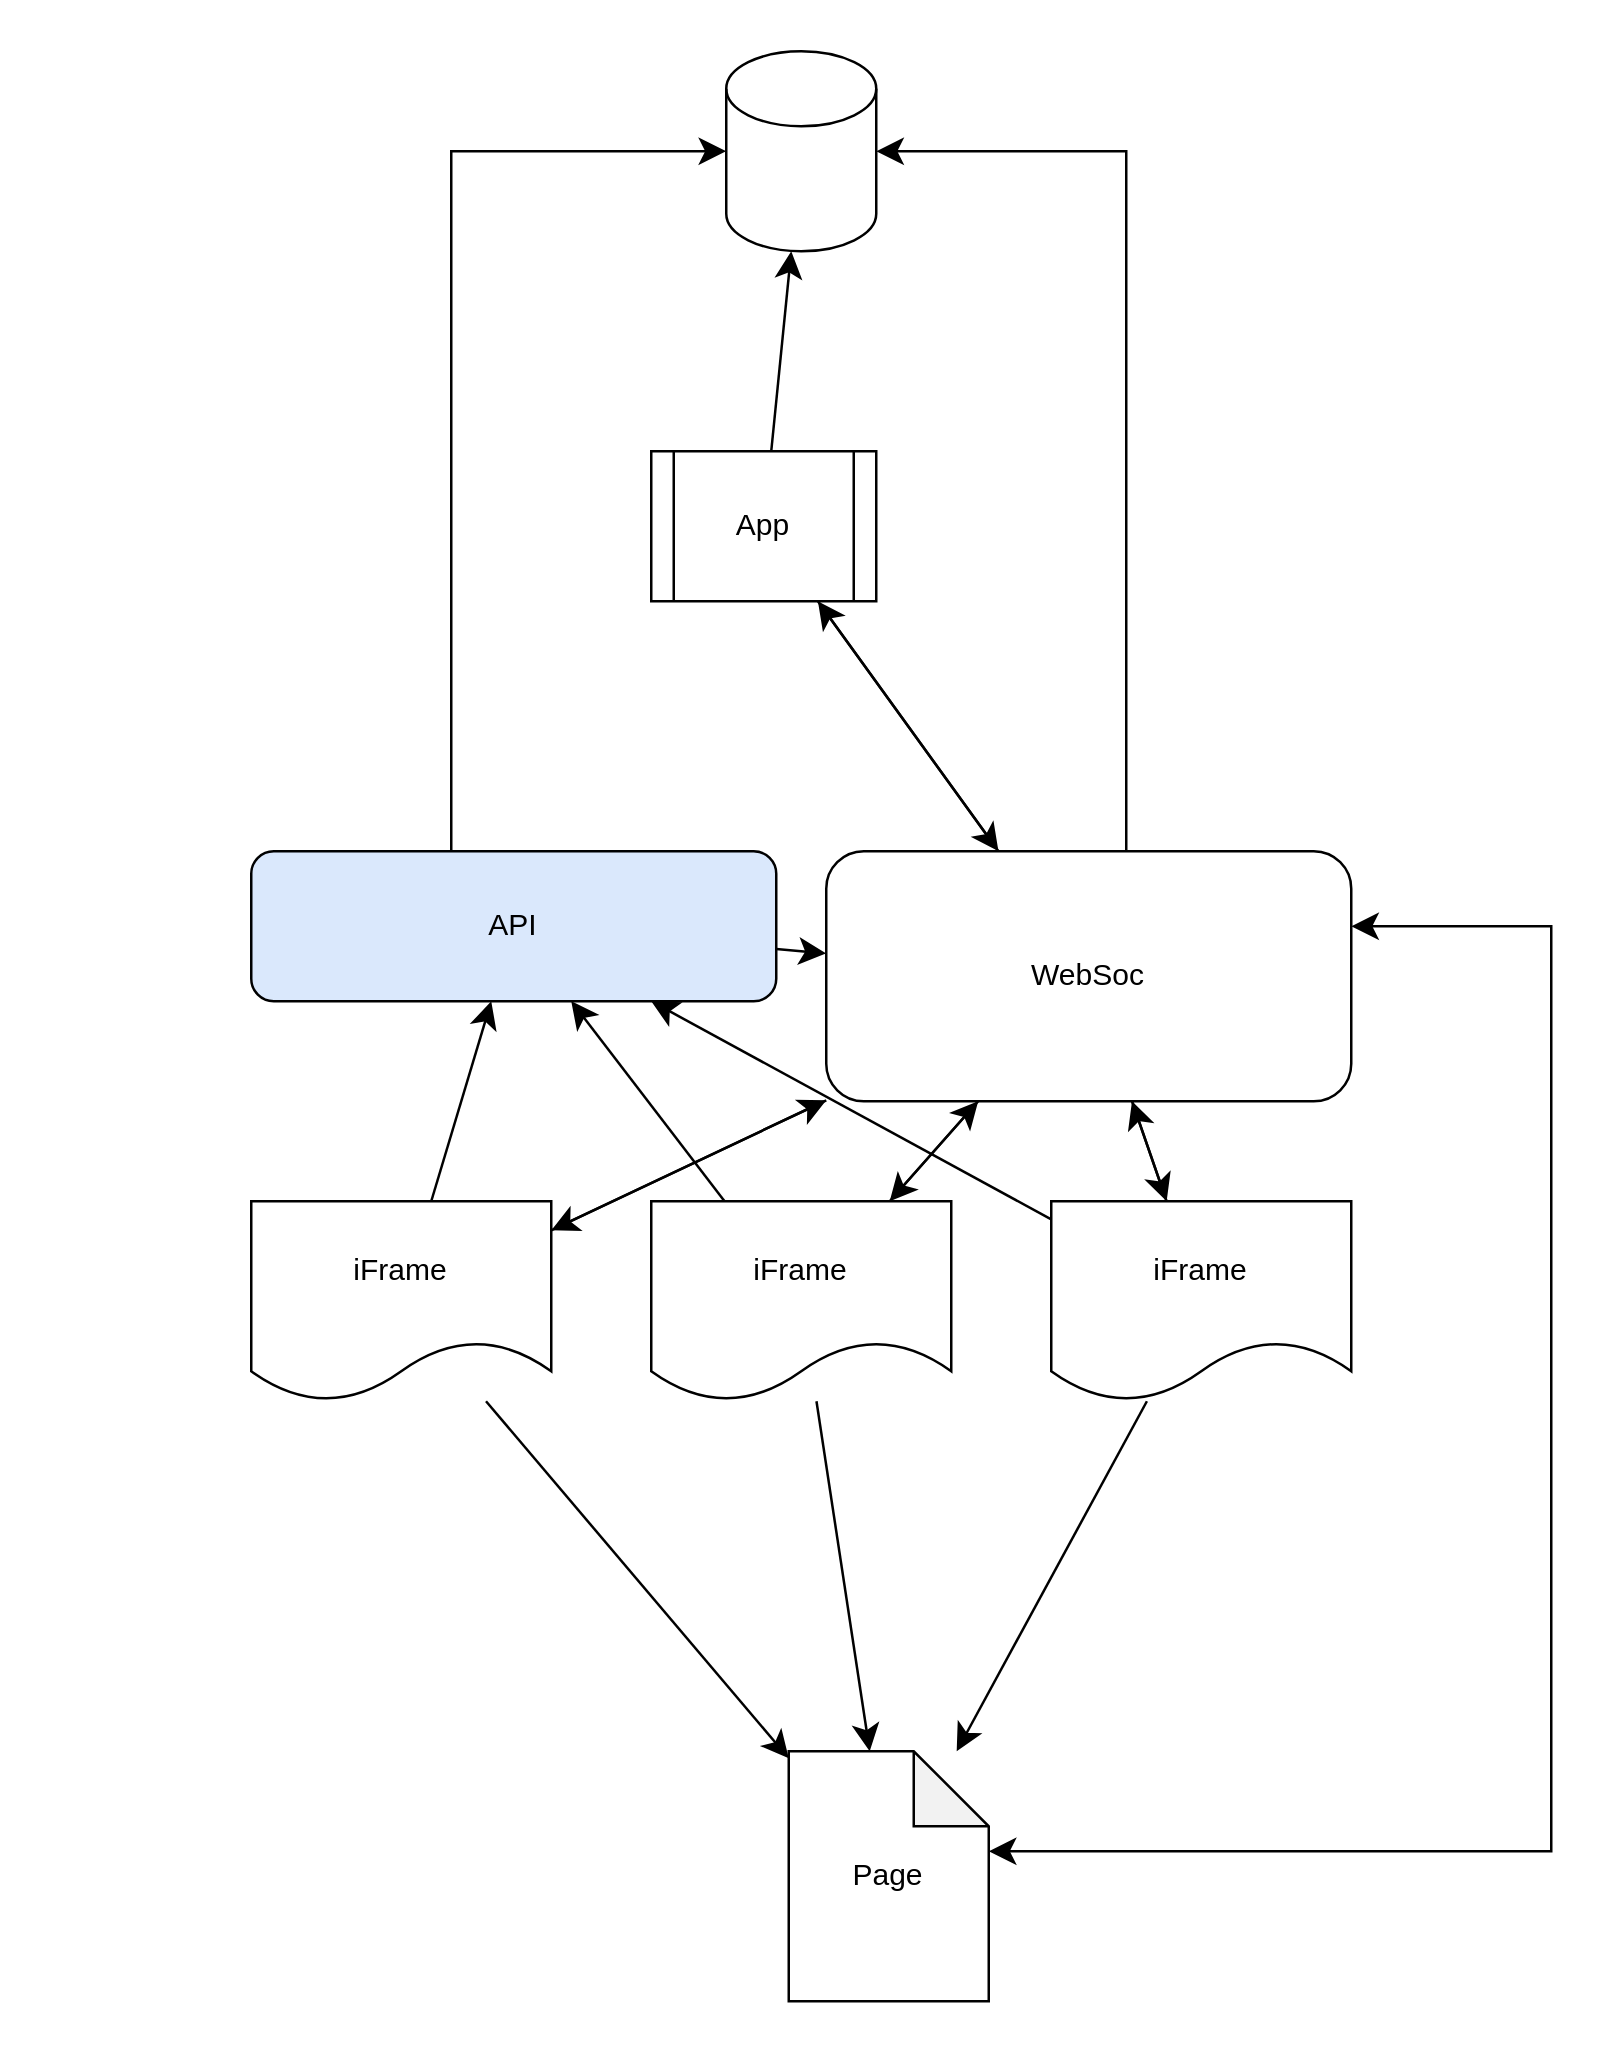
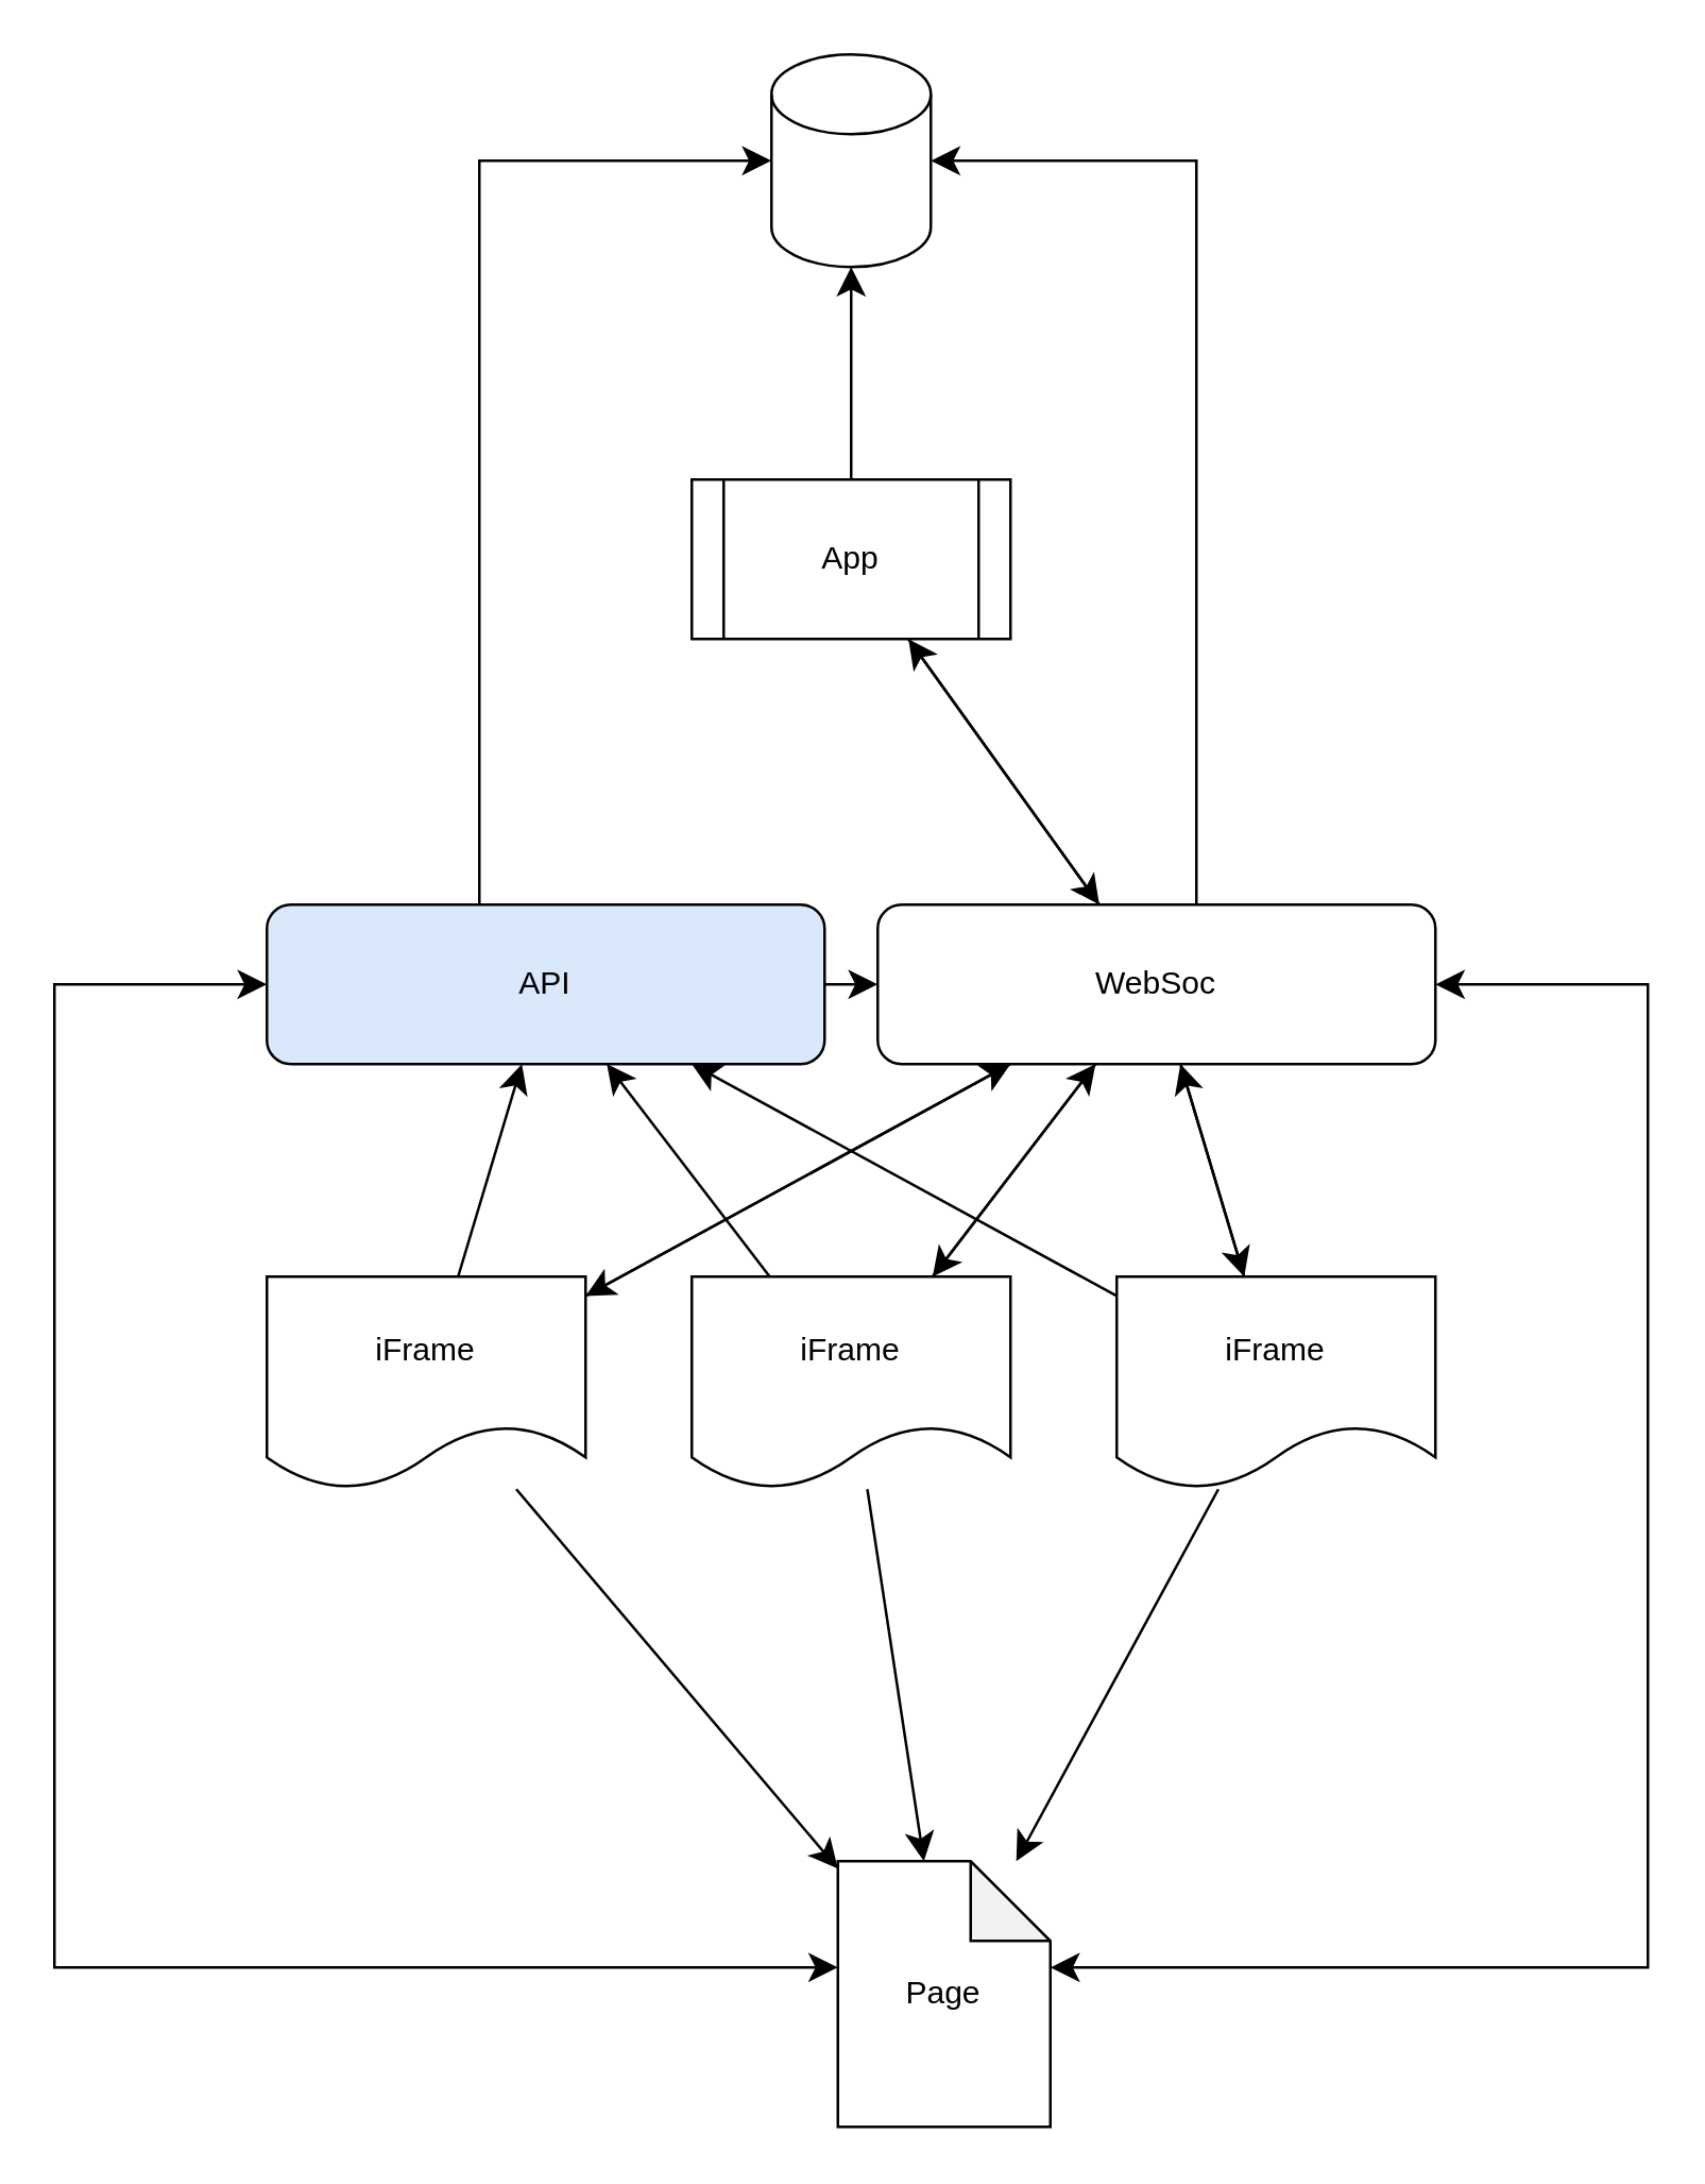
  <mxCell id="0" />
  <mxCell id="1" parent="0" />
+ <mxCell id="2" style="edgeStyle=orthogonalEdgeStyle;rounded=0;orthogonalLoop=1;jettySize=auto;html=1;fontSize=12;startSize=8;endSize=8;startArrow=classic;startFill=1;" edge="1" parent="1" source="4" target="19"><mxGeometry relative="1" as="geometry"><Array as="points"><mxPoint x="20" y="740" /><mxPoint x="20" y="370" /></Array></mxGeometry></mxCell>
  <mxCell id="3" style="edgeStyle=orthogonalEdgeStyle;rounded=0;orthogonalLoop=1;jettySize=auto;html=1;fontSize=12;startSize=8;endSize=8;startArrow=classic;startFill=1;" edge="1" parent="1" source="4" target="26"><mxGeometry relative="1" as="geometry"><Array as="points"><mxPoint x="620" y="740" /><mxPoint x="620" y="370" /></Array></mxGeometry></mxCell>
  <mxCell id="4" value="Page" style="shape=note;whiteSpace=wrap;html=1;backgroundOutline=1;darkOpacity=0.05;" vertex="1" parent="1"><mxGeometry x="315" y="700" width="80" height="100" as="geometry" /></mxCell>
  <mxCell id="5" style="edgeStyle=none;curved=1;rounded=0;orthogonalLoop=1;jettySize=auto;html=1;fontSize=12;startSize=8;endSize=8;" edge="1" parent="1" source="8" target="26"><mxGeometry relative="1" as="geometry" /></mxCell>
  <mxCell id="6" style="edgeStyle=none;curved=1;rounded=0;orthogonalLoop=1;jettySize=auto;html=1;fontSize=12;startSize=8;endSize=8;" edge="1" parent="1" source="8" target="4"><mxGeometry relative="1" as="geometry" /></mxCell>
  <mxCell id="7" style="edgeStyle=none;curved=1;rounded=0;orthogonalLoop=1;jettySize=auto;html=1;fontSize=12;startSize=8;endSize=8;" edge="1" parent="1" source="8" target="19"><mxGeometry relative="1" as="geometry" /></mxCell>
  <mxCell id="8" value="iFrame" style="shape=document;whiteSpace=wrap;html=1;boundedLbl=1;" vertex="1" parent="1"><mxGeometry x="100" y="480" width="120" height="80" as="geometry" /></mxCell>
  <mxCell id="9" style="edgeStyle=none;curved=1;rounded=0;orthogonalLoop=1;jettySize=auto;html=1;fontSize=12;startSize=8;endSize=8;" edge="1" parent="1" source="12" target="26"><mxGeometry relative="1" as="geometry" /></mxCell>
  <mxCell id="10" style="edgeStyle=none;curved=1;rounded=0;orthogonalLoop=1;jettySize=auto;html=1;fontSize=12;startSize=8;endSize=8;" edge="1" parent="1" source="12" target="4"><mxGeometry relative="1" as="geometry" /></mxCell>
  <mxCell id="11" style="edgeStyle=none;curved=1;rounded=0;orthogonalLoop=1;jettySize=auto;html=1;fontSize=12;startSize=8;endSize=8;" edge="1" parent="1" source="12" target="19"><mxGeometry relative="1" as="geometry" /></mxCell>
  <mxCell id="12" value="iFrame" style="shape=document;whiteSpace=wrap;html=1;boundedLbl=1;" vertex="1" parent="1"><mxGeometry x="260" y="480" width="120" height="80" as="geometry" /></mxCell>
  <mxCell id="13" style="edgeStyle=none;curved=1;rounded=0;orthogonalLoop=1;jettySize=auto;html=1;fontSize=12;startSize=8;endSize=8;" edge="1" parent="1" source="16" target="26"><mxGeometry relative="1" as="geometry" /></mxCell>
  <mxCell id="14" style="edgeStyle=none;curved=1;rounded=0;orthogonalLoop=1;jettySize=auto;html=1;fontSize=12;startSize=8;endSize=8;" edge="1" parent="1" source="16" target="4"><mxGeometry relative="1" as="geometry" /></mxCell>
  <mxCell id="15" style="edgeStyle=none;curved=1;rounded=0;orthogonalLoop=1;jettySize=auto;html=1;fontSize=12;startSize=8;endSize=8;" edge="1" parent="1" source="16" target="19"><mxGeometry relative="1" as="geometry" /></mxCell>
  <mxCell id="16" value="iFrame" style="shape=document;whiteSpace=wrap;html=1;boundedLbl=1;" vertex="1" parent="1"><mxGeometry x="420" y="480" width="120" height="80" as="geometry" /></mxCell>
  <mxCell id="17" style="edgeStyle=none;curved=1;rounded=0;orthogonalLoop=1;jettySize=auto;html=1;fontSize=12;startSize=8;endSize=8;" edge="1" parent="1" source="19" target="26"><mxGeometry relative="1" as="geometry" /></mxCell>
  <mxCell id="18" style="edgeStyle=orthogonalEdgeStyle;rounded=0;orthogonalLoop=1;jettySize=auto;html=1;fontSize=12;startSize=8;endSize=8;" edge="1" parent="1" source="19" target="20"><mxGeometry relative="1" as="geometry"><Array as="points"><mxPoint x="180" y="60" /></Array></mxGeometry></mxCell>
  <mxCell id="19" value="API" style="rounded=1;whiteSpace=wrap;html=1;fillColor=#dae8fc;" vertex="1" parent="1"><mxGeometry x="100" y="340" width="210" height="60" as="geometry" /></mxCell>
  <mxCell id="20" value="" style="shape=cylinder3;whiteSpace=wrap;html=1;boundedLbl=1;backgroundOutline=1;size=15;" vertex="1" parent="1"><mxGeometry x="290" y="20" width="60" height="80" as="geometry" /></mxCell>
  <mxCell id="21" style="edgeStyle=none;curved=1;rounded=0;orthogonalLoop=1;jettySize=auto;html=1;fontSize=12;startSize=8;endSize=8;" edge="1" parent="1" source="26" target="8"><mxGeometry relative="1" as="geometry" /></mxCell>
  <mxCell id="22" style="edgeStyle=none;curved=1;rounded=0;orthogonalLoop=1;jettySize=auto;html=1;fontSize=12;startSize=8;endSize=8;" edge="1" parent="1" source="26" target="12"><mxGeometry relative="1" as="geometry" /></mxCell>
  <mxCell id="23" style="edgeStyle=none;curved=1;rounded=0;orthogonalLoop=1;jettySize=auto;html=1;fontSize=12;startSize=8;endSize=8;" edge="1" parent="1" source="26" target="16"><mxGeometry relative="1" as="geometry" /></mxCell>
  <mxCell id="24" style="edgeStyle=none;curved=1;rounded=0;orthogonalLoop=1;jettySize=auto;html=1;fontSize=12;startSize=8;endSize=8;" edge="1" parent="1" source="26" target="29"><mxGeometry relative="1" as="geometry" /></mxCell>
  <mxCell id="25" style="edgeStyle=orthogonalEdgeStyle;rounded=0;orthogonalLoop=1;jettySize=auto;html=1;fontSize=12;startSize=8;endSize=8;" edge="1" parent="1" source="26" target="20"><mxGeometry relative="1" as="geometry"><Array as="points"><mxPoint x="450" y="60" /></Array></mxGeometry></mxCell>
- <mxCell id="26" value="WebSoc" style="rounded=1;whiteSpace=wrap;html=1;" vertex="1" parent="1"><mxGeometry x="330" y="340" width="210" height="100" as="geometry" /></mxCell>
+ <mxCell id="26" value="WebSoc" style="rounded=1;whiteSpace=wrap;html=1;" vertex="1" parent="1"><mxGeometry x="330" y="340" width="210" height="60" as="geometry" /></mxCell>
  <mxCell id="27" style="edgeStyle=none;curved=1;rounded=0;orthogonalLoop=1;jettySize=auto;html=1;fontSize=12;startSize=8;endSize=8;" edge="1" parent="1" source="29" target="20"><mxGeometry relative="1" as="geometry" /></mxCell>
  <mxCell id="28" style="edgeStyle=none;curved=1;rounded=0;orthogonalLoop=1;jettySize=auto;html=1;fontSize=12;startSize=8;endSize=8;" edge="1" parent="1" source="29" target="26"><mxGeometry relative="1" as="geometry" /></mxCell>
- <mxCell id="29" value="App" style="shape=process;whiteSpace=wrap;html=1;backgroundOutline=1;" vertex="1" parent="1"><mxGeometry x="260" y="180" width="90" height="60" as="geometry" /></mxCell>
+ <mxCell id="29" value="App" style="shape=process;whiteSpace=wrap;html=1;backgroundOutline=1;" vertex="1" parent="1"><mxGeometry x="260" y="180" width="120" height="60" as="geometry" /></mxCell>
